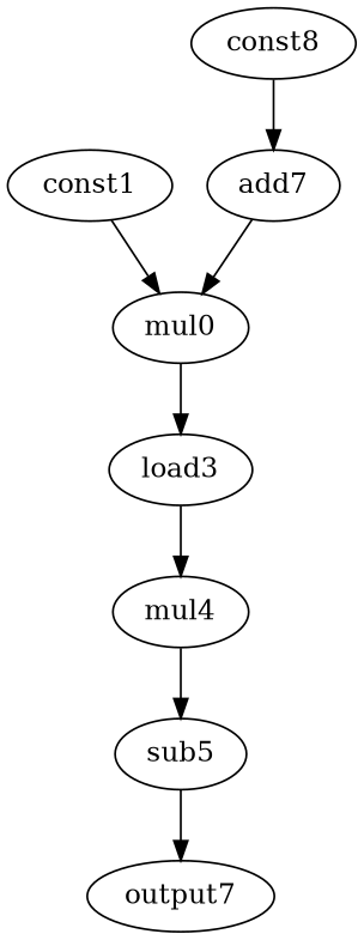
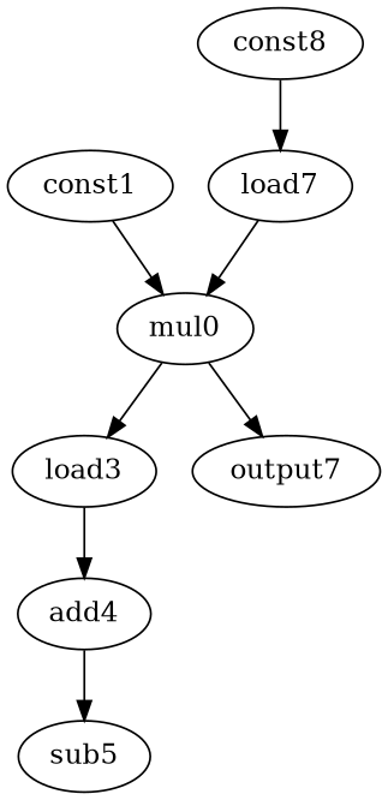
  digraph {
    node [opcode=mul]
    edge [operand=0]
    load3 [opcode=load]
    mul0
-   mul4
+   mul4 [label=add4]
    const1 [opcode=const]
    sub5 [opcode=sub]
    n6 [label=output7 opcode=output]
-   add7 [opcode=add]
+   add7 [opcode=add label=load7]
    const8 [opcode=const]
    load3 -> mul4
    mul0 -> load3
    mul4 -> sub5 [operand=1]
    const1 -> mul0
-   sub5 -> n6
+   mul0 -> n6
    add7 -> mul0 [operand=1]
    const8 -> add7 [operand=1]
  }
